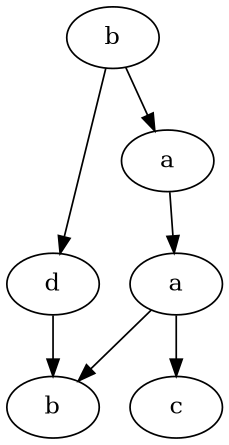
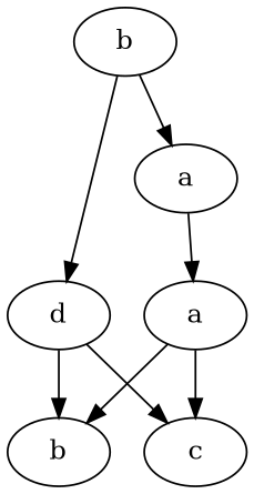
  digraph {
    n1 [label=b]
    n2 [label=c]
    n3 [label=d]
    n4 [label=a]
    n5 [label=a]
    n6 [label=b]
    n3 -> n1
+   n3 -> n2
    n4 -> n1
    n4 -> n2
    n5 -> n4
    n6 -> n3
    n6 -> n5
  }
